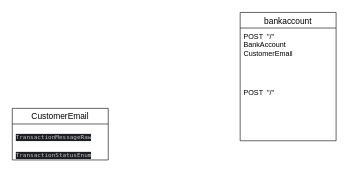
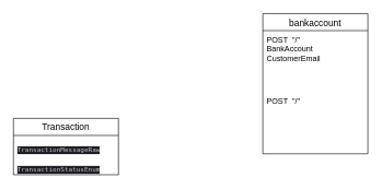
  <mxCell id="0" />
  <mxCell id="1" parent="0" />
- <mxCell id="2" value="CustomerEmail" style="swimlane;fontStyle=0;childLayout=stackLayout;horizontal=1;startSize=26;horizontalStack=0;resizeParent=1;resizeParentMax=0;resizeLast=0;collapsible=1;marginBottom=0;align=center;fontSize=14;" vertex="1" parent="1"><mxGeometry x="20" y="180" width="160" height="86" as="geometry" /></mxCell>
+ <mxCell id="2" value="Transaction" style="swimlane;fontStyle=0;childLayout=stackLayout;horizontal=1;startSize=26;horizontalStack=0;resizeParent=1;resizeParentMax=0;resizeLast=0;collapsible=1;marginBottom=0;align=center;fontSize=14;" vertex="1" parent="1"><mxGeometry x="20" y="180" width="160" height="86" as="geometry" /></mxCell>
  <mxCell id="3" value="&lt;div style=&quot;background-color:#1e1f22;color:#bcbec4&quot;&gt;&lt;pre style=&quot;font-family:'JetBrains Mono',monospace;font-size:7.5pt;&quot;&gt;TransactionMessageRaw&lt;/pre&gt;&lt;/div&gt;" style="text;strokeColor=none;fillColor=none;spacingLeft=4;spacingRight=4;overflow=hidden;rotatable=0;points=[[0,0.5],[1,0.5]];portConstraint=eastwest;fontSize=12;whiteSpace=wrap;html=1;" vertex="1" parent="2"><mxGeometry y="26" width="160" height="30" as="geometry" /></mxCell>
  <mxCell id="4" value="&lt;div style=&quot;background-color:#1e1f22;color:#bcbec4&quot;&gt;&lt;pre style=&quot;font-family:'JetBrains Mono',monospace;font-size:7.5pt;&quot;&gt;TransactionStatusEnum&lt;/pre&gt;&lt;/div&gt;" style="text;strokeColor=none;fillColor=none;spacingLeft=4;spacingRight=4;overflow=hidden;rotatable=0;points=[[0,0.5],[1,0.5]];portConstraint=eastwest;fontSize=12;whiteSpace=wrap;html=1;" vertex="1" parent="2"><mxGeometry y="56" width="160" height="30" as="geometry" /></mxCell>
  <mxCell id="5" value="bankaccount" style="swimlane;fontStyle=0;childLayout=stackLayout;horizontal=1;startSize=26;horizontalStack=0;resizeParent=1;resizeParentMax=0;resizeLast=0;collapsible=1;marginBottom=0;align=center;fontSize=14;" vertex="1" parent="1"><mxGeometry x="400" y="20" width="160" height="214" as="geometry" /></mxCell>
  <mxCell id="6" value="POST&amp;nbsp; &quot;/&quot;&lt;br&gt;BankAccount&lt;br&gt;CustomerEmail" style="text;strokeColor=none;fillColor=none;spacingLeft=4;spacingRight=4;overflow=hidden;rotatable=0;points=[[0,0.5],[1,0.5]];portConstraint=eastwest;fontSize=12;whiteSpace=wrap;html=1;" vertex="1" parent="5"><mxGeometry y="26" width="160" height="94" as="geometry" /></mxCell>
  <mxCell id="7" value="POST&amp;nbsp; &quot;/&quot;" style="text;strokeColor=none;fillColor=none;spacingLeft=4;spacingRight=4;overflow=hidden;rotatable=0;points=[[0,0.5],[1,0.5]];portConstraint=eastwest;fontSize=12;whiteSpace=wrap;html=1;" vertex="1" parent="5"><mxGeometry y="120" width="160" height="94" as="geometry" /></mxCell>
